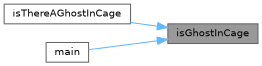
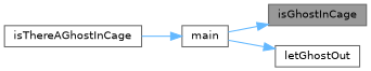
  digraph {
    rankdir=RL
    node [color=grey40 fillcolor=white fontname=Helvetica fontsize=10 shape=box style=filled]
    edge [color=steelblue1 dir=back fontname=Helvetica fontsize=10 labelfontname=Helvetica labelfontsize=10 style=solid]
    n1 [color=gray40 fillcolor=grey60 fontcolor=black height=0.2 label=isGhostInCage width=0.4]
    n2 [height=0.2 label=isThereAGhostInCage width=0.4]
    n3 [height=0.2 label=main width=0.4]
-   n1 -> n2
+   n4 [height=0.2 label=letGhostOut width=0.4]
+   n3 -> n2
    n1 -> n3
+   n4 -> n3
  }
